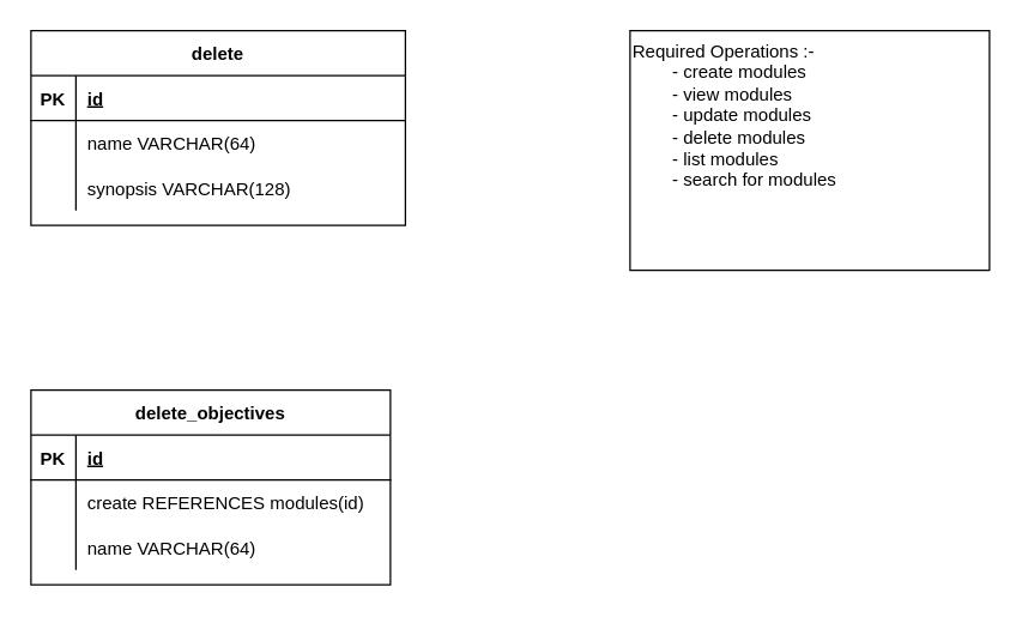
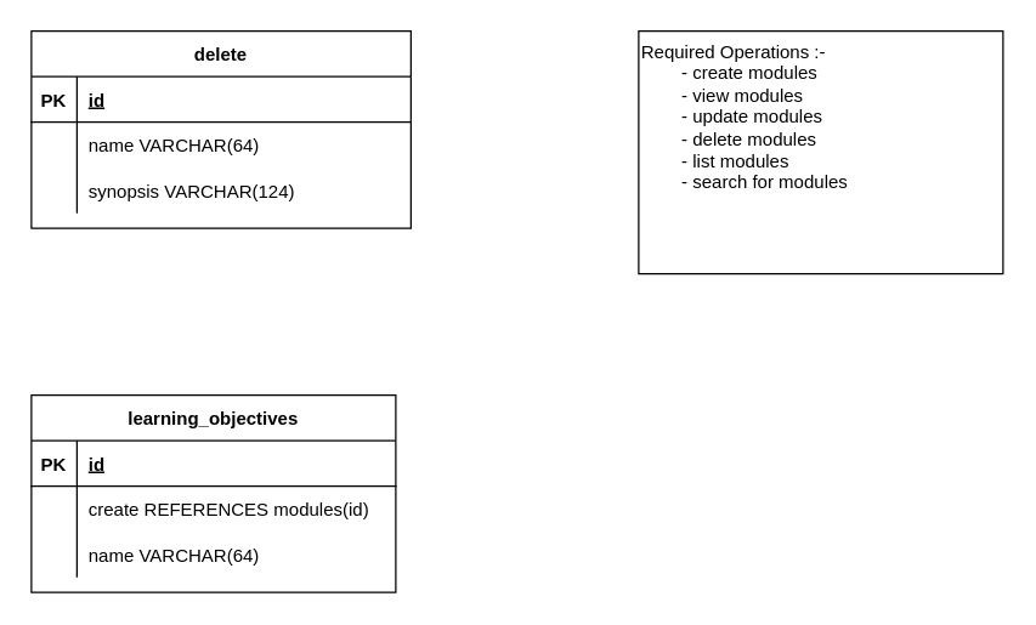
  <mxCell id="0" />
  <mxCell id="1" parent="0" />
  <mxCell id="2" value="delete" style="shape=table;startSize=30;container=1;collapsible=1;childLayout=tableLayout;fixedRows=1;rowLines=0;fontStyle=1;align=center;resizeLast=1;" vertex="1" parent="1"><mxGeometry x="20" y="20" width="250" height="130" as="geometry" /></mxCell>
  <mxCell id="3" value="" style="shape=tableRow;horizontal=0;startSize=0;swimlaneHead=0;swimlaneBody=0;fillColor=none;collapsible=0;dropTarget=0;points=[[0,0.5],[1,0.5]];portConstraint=eastwest;top=0;left=0;right=0;bottom=1;" vertex="1" parent="2"><mxGeometry y="30" width="250" height="30" as="geometry" /></mxCell>
  <mxCell id="4" value="PK" style="shape=partialRectangle;connectable=0;fillColor=none;top=0;left=0;bottom=0;right=0;fontStyle=1;overflow=hidden;" vertex="1" parent="3"><mxGeometry width="30" height="30" as="geometry"><mxRectangle width="30" height="30" as="alternateBounds" /></mxGeometry></mxCell>
  <mxCell id="5" value="id" style="shape=partialRectangle;connectable=0;fillColor=none;top=0;left=0;bottom=0;right=0;align=left;spacingLeft=6;fontStyle=5;overflow=hidden;" vertex="1" parent="3"><mxGeometry x="30" width="220" height="30" as="geometry"><mxRectangle width="220" height="30" as="alternateBounds" /></mxGeometry></mxCell>
  <mxCell id="6" value="" style="shape=tableRow;horizontal=0;startSize=0;swimlaneHead=0;swimlaneBody=0;fillColor=none;collapsible=0;dropTarget=0;points=[[0,0.5],[1,0.5]];portConstraint=eastwest;top=0;left=0;right=0;bottom=0;" vertex="1" parent="2"><mxGeometry y="60" width="250" height="30" as="geometry" /></mxCell>
  <mxCell id="7" value="" style="shape=partialRectangle;connectable=0;fillColor=none;top=0;left=0;bottom=0;right=0;editable=1;overflow=hidden;" vertex="1" parent="6"><mxGeometry width="30" height="30" as="geometry"><mxRectangle width="30" height="30" as="alternateBounds" /></mxGeometry></mxCell>
  <mxCell id="8" value="name VARCHAR(64)" style="shape=partialRectangle;connectable=0;fillColor=none;top=0;left=0;bottom=0;right=0;align=left;spacingLeft=6;overflow=hidden;" vertex="1" parent="6"><mxGeometry x="30" width="220" height="30" as="geometry"><mxRectangle width="220" height="30" as="alternateBounds" /></mxGeometry></mxCell>
  <mxCell id="9" value="" style="shape=tableRow;horizontal=0;startSize=0;swimlaneHead=0;swimlaneBody=0;fillColor=none;collapsible=0;dropTarget=0;points=[[0,0.5],[1,0.5]];portConstraint=eastwest;top=0;left=0;right=0;bottom=0;" vertex="1" parent="2"><mxGeometry y="90" width="250" height="30" as="geometry" /></mxCell>
  <mxCell id="10" value="" style="shape=partialRectangle;connectable=0;fillColor=none;top=0;left=0;bottom=0;right=0;editable=1;overflow=hidden;" vertex="1" parent="9"><mxGeometry width="30" height="30" as="geometry"><mxRectangle width="30" height="30" as="alternateBounds" /></mxGeometry></mxCell>
- <mxCell id="11" value="synopsis VARCHAR(128)" style="shape=partialRectangle;connectable=0;fillColor=none;top=0;left=0;bottom=0;right=0;align=left;spacingLeft=6;overflow=hidden;" vertex="1" parent="9"><mxGeometry x="30" width="220" height="30" as="geometry"><mxRectangle width="220" height="30" as="alternateBounds" /></mxGeometry></mxCell>
- <mxCell id="12" value="delete_objectives" style="shape=table;startSize=30;container=1;collapsible=1;childLayout=tableLayout;fixedRows=1;rowLines=0;fontStyle=1;align=center;resizeLast=1;" vertex="1" parent="1"><mxGeometry x="20" y="260" width="240" height="130" as="geometry" /></mxCell>
+ <mxCell id="11" value="synopsis VARCHAR(124)" style="shape=partialRectangle;connectable=0;fillColor=none;top=0;left=0;bottom=0;right=0;align=left;spacingLeft=6;overflow=hidden;" vertex="1" parent="9"><mxGeometry x="30" width="220" height="30" as="geometry"><mxRectangle width="220" height="30" as="alternateBounds" /></mxGeometry></mxCell>
+ <mxCell id="12" value="learning_objectives" style="shape=table;startSize=30;container=1;collapsible=1;childLayout=tableLayout;fixedRows=1;rowLines=0;fontStyle=1;align=center;resizeLast=1;" vertex="1" parent="1"><mxGeometry x="20" y="260" width="240" height="130" as="geometry" /></mxCell>
  <mxCell id="13" value="" style="shape=tableRow;horizontal=0;startSize=0;swimlaneHead=0;swimlaneBody=0;fillColor=none;collapsible=0;dropTarget=0;points=[[0,0.5],[1,0.5]];portConstraint=eastwest;top=0;left=0;right=0;bottom=1;" vertex="1" parent="12"><mxGeometry y="30" width="240" height="30" as="geometry" /></mxCell>
  <mxCell id="14" value="PK" style="shape=partialRectangle;connectable=0;fillColor=none;top=0;left=0;bottom=0;right=0;fontStyle=1;overflow=hidden;" vertex="1" parent="13"><mxGeometry width="30" height="30" as="geometry"><mxRectangle width="30" height="30" as="alternateBounds" /></mxGeometry></mxCell>
  <mxCell id="15" value="id" style="shape=partialRectangle;connectable=0;fillColor=none;top=0;left=0;bottom=0;right=0;align=left;spacingLeft=6;fontStyle=5;overflow=hidden;" vertex="1" parent="13"><mxGeometry x="30" width="210" height="30" as="geometry"><mxRectangle width="210" height="30" as="alternateBounds" /></mxGeometry></mxCell>
  <mxCell id="16" value="" style="shape=tableRow;horizontal=0;startSize=0;swimlaneHead=0;swimlaneBody=0;fillColor=none;collapsible=0;dropTarget=0;points=[[0,0.5],[1,0.5]];portConstraint=eastwest;top=0;left=0;right=0;bottom=0;" vertex="1" parent="12"><mxGeometry y="60" width="240" height="30" as="geometry" /></mxCell>
  <mxCell id="17" value="" style="shape=partialRectangle;connectable=0;fillColor=none;top=0;left=0;bottom=0;right=0;editable=1;overflow=hidden;" vertex="1" parent="16"><mxGeometry width="30" height="30" as="geometry"><mxRectangle width="30" height="30" as="alternateBounds" /></mxGeometry></mxCell>
  <mxCell id="18" value="create REFERENCES modules(id)" style="shape=partialRectangle;connectable=0;fillColor=none;top=0;left=0;bottom=0;right=0;align=left;spacingLeft=6;overflow=hidden;" vertex="1" parent="16"><mxGeometry x="30" width="210" height="30" as="geometry"><mxRectangle width="210" height="30" as="alternateBounds" /></mxGeometry></mxCell>
  <mxCell id="19" value="" style="shape=tableRow;horizontal=0;startSize=0;swimlaneHead=0;swimlaneBody=0;fillColor=none;collapsible=0;dropTarget=0;points=[[0,0.5],[1,0.5]];portConstraint=eastwest;top=0;left=0;right=0;bottom=0;" vertex="1" parent="12"><mxGeometry y="90" width="240" height="30" as="geometry" /></mxCell>
  <mxCell id="20" value="" style="shape=partialRectangle;connectable=0;fillColor=none;top=0;left=0;bottom=0;right=0;editable=1;overflow=hidden;" vertex="1" parent="19"><mxGeometry width="30" height="30" as="geometry"><mxRectangle width="30" height="30" as="alternateBounds" /></mxGeometry></mxCell>
  <mxCell id="21" value="name VARCHAR(64)" style="shape=partialRectangle;connectable=0;fillColor=none;top=0;left=0;bottom=0;right=0;align=left;spacingLeft=6;overflow=hidden;" vertex="1" parent="19"><mxGeometry x="30" width="210" height="30" as="geometry"><mxRectangle width="210" height="30" as="alternateBounds" /></mxGeometry></mxCell>
  <mxCell id="22" value="Required Operations :-&lt;br&gt;&lt;span style=&quot;white-space: pre&quot;&gt;&#09;&lt;/span&gt;- create modules&lt;br&gt;&lt;span style=&quot;white-space: pre&quot;&gt;&#09;&lt;/span&gt;- view modules&lt;br&gt;&lt;span style=&quot;white-space: pre&quot;&gt;&#09;&lt;/span&gt;- update modules&lt;br&gt;&lt;span style=&quot;white-space: pre&quot;&gt;&#09;&lt;/span&gt;- delete modules&lt;br&gt;&lt;span style=&quot;white-space: pre&quot;&gt;&#09;&lt;/span&gt;- list modules&lt;br&gt;&lt;span style=&quot;white-space: pre&quot;&gt;&#09;&lt;/span&gt;- search for modules" style="text;html=1;strokeColor=default;fillColor=none;align=left;verticalAlign=top;whiteSpace=wrap;rounded=0;" vertex="1" parent="1"><mxGeometry x="420" y="20" width="240" height="160" as="geometry" /></mxCell>
